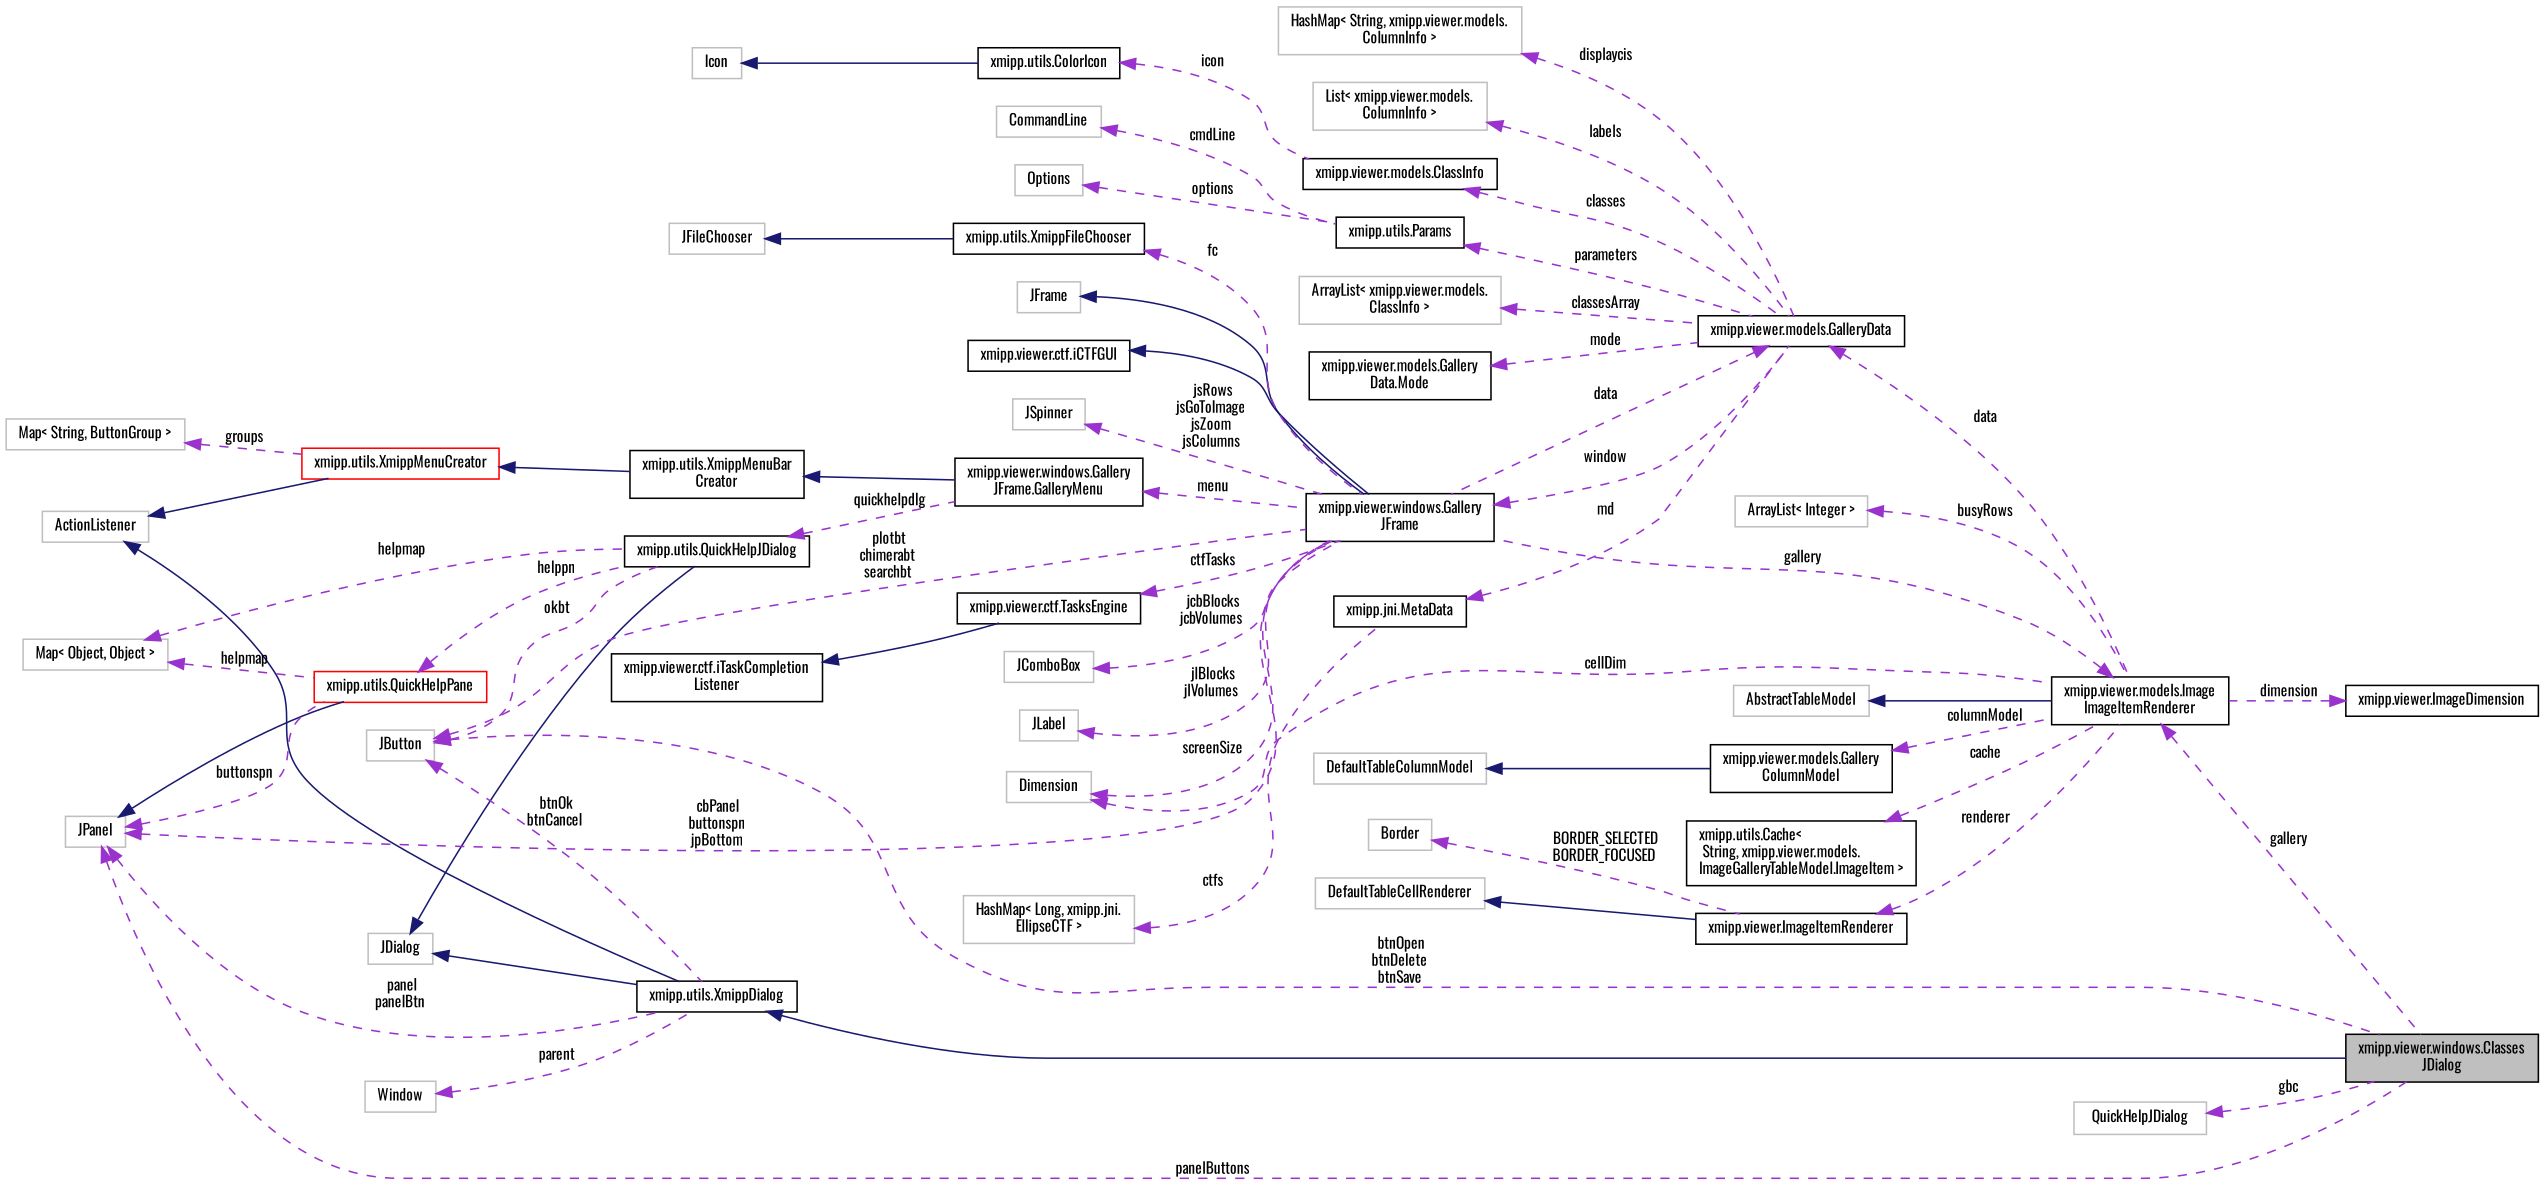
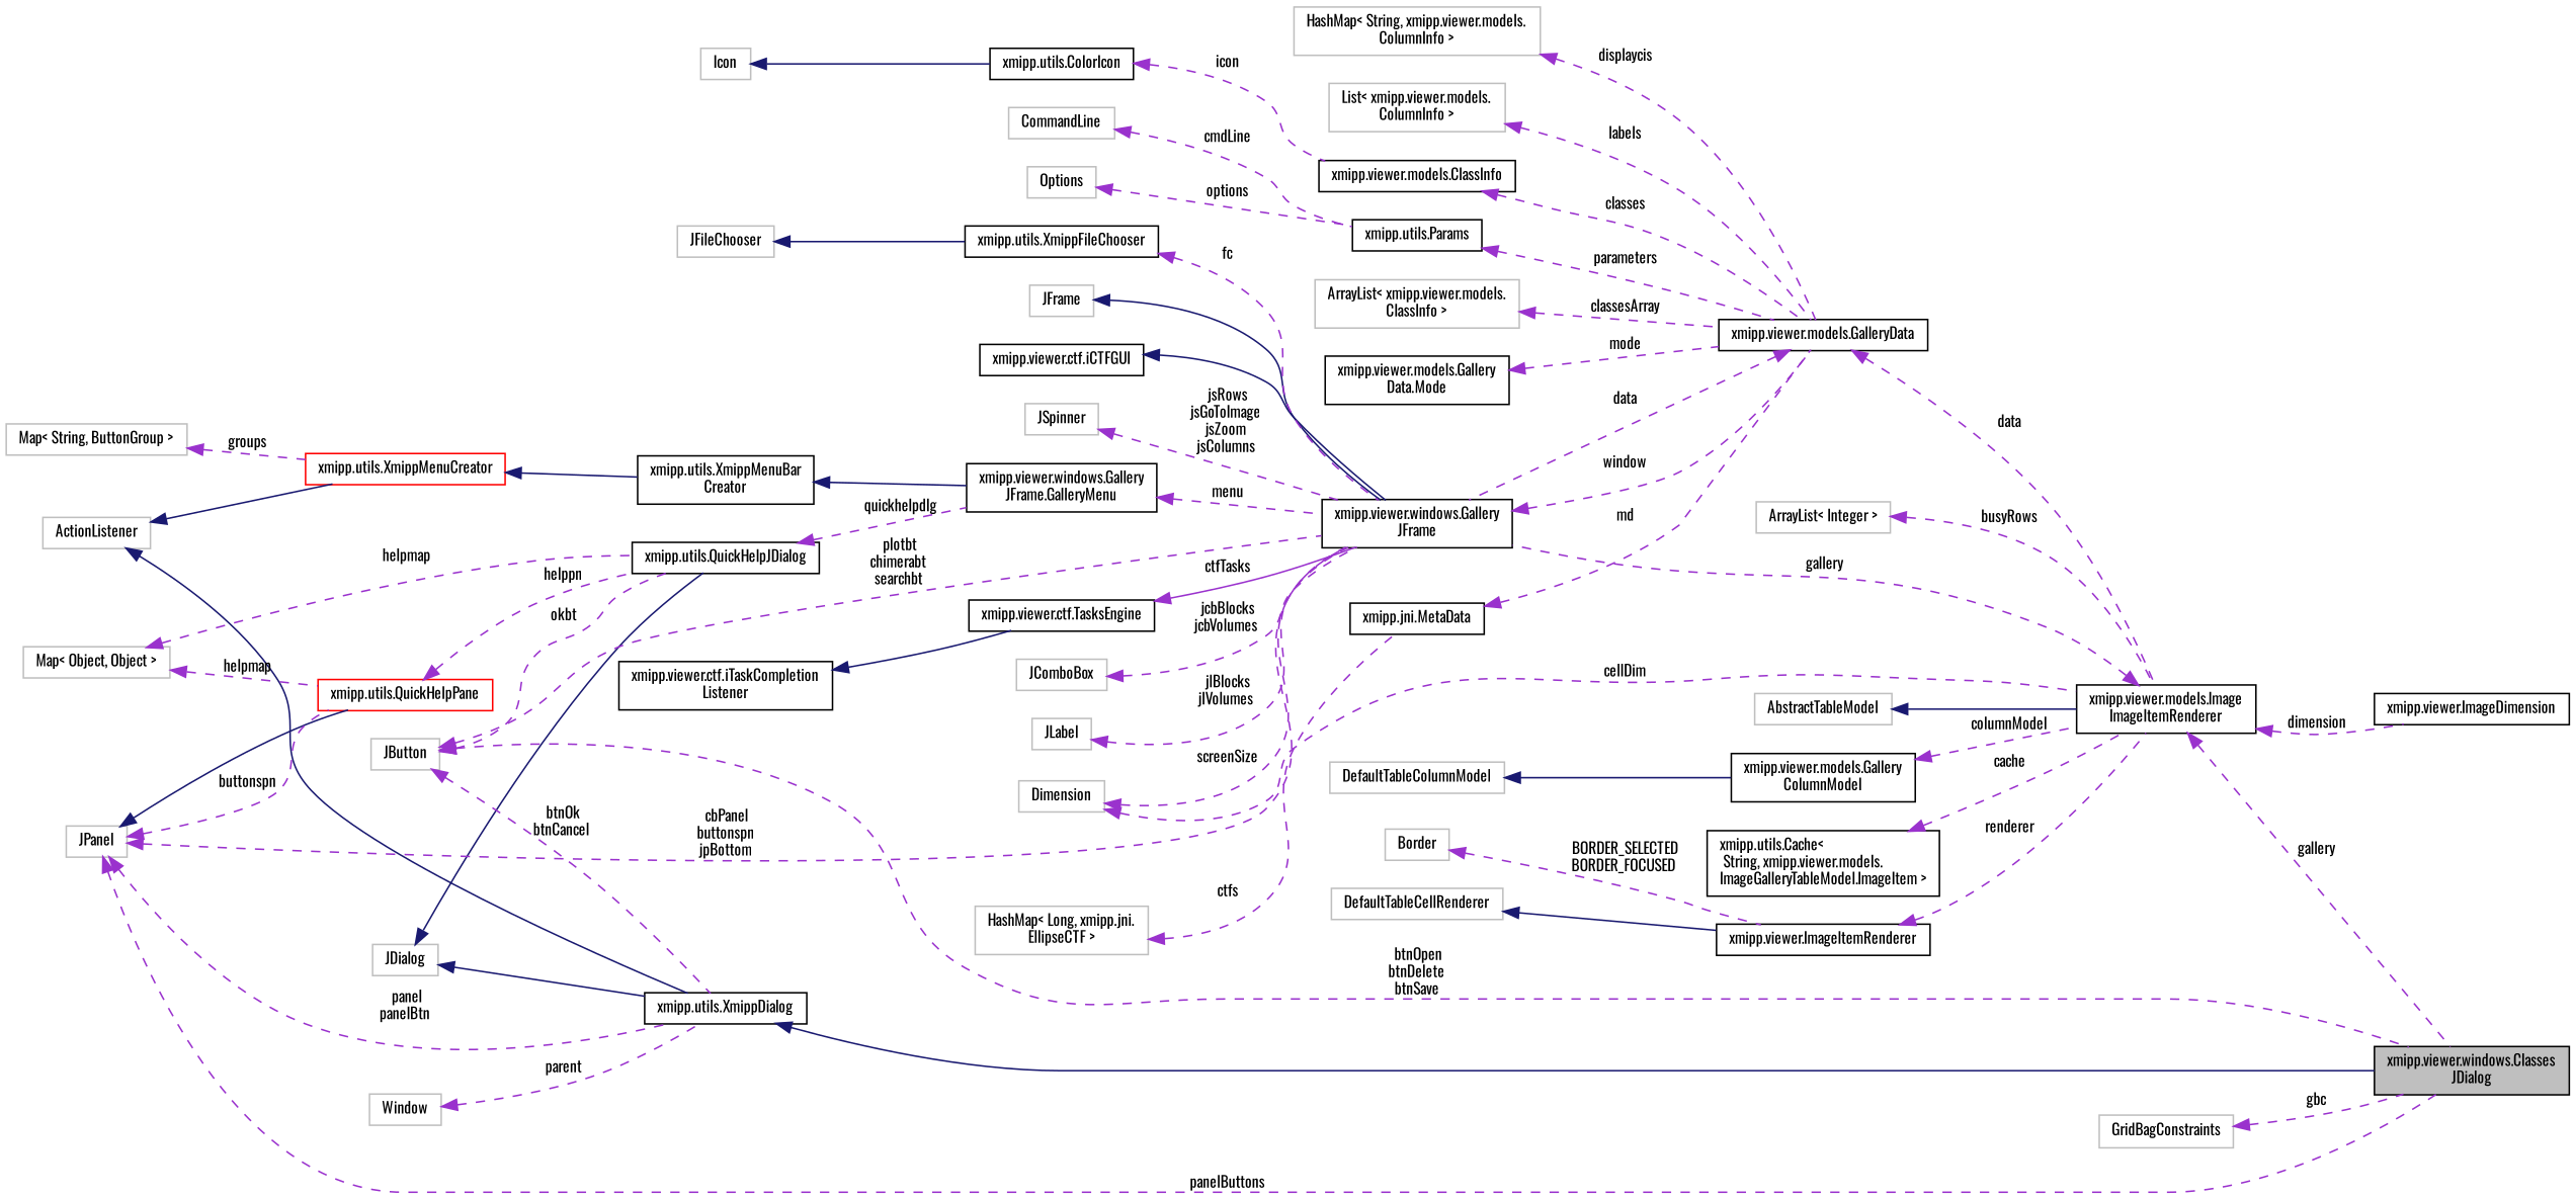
  digraph {
    fontname=Oswald
    rankdir=LR
    node [color=grey75 fillcolor=white fontname=Oswald fontsize=10 shape=record style=filled]
    edge [color=darkorchid3 dir=back fontname=Oswald fontsize=10 labelfontname=Helvetica labelfontsize=10 style=dashed]
    n1 [color=black fillcolor=grey75 fontcolor=black height=0.2 label="xmipp.viewer.windows.Classes\lJDialog" width=0.4]
    n2 [color=black height=0.2 label="xmipp.utils.XmippDialog" width=0.4]
    n3 [height=0.2 label=JDialog width=0.4]
    n4 [color=black height=0.2 label="xmipp.utils.QuickHelpJDialog" width=0.4]
    n5 [color=black height=0.2 label="xmipp.viewer.windows.Gallery\lJFrame.GalleryMenu" width=0.4]
    n6 [height=0.2 label=ActionListener width=0.4]
    n7 [color=red height=0.2 label="xmipp.utils.XmippMenuCreator" width=0.4]
    n8 [color=black height=0.2 label="xmipp.utils.XmippMenuBar\lCreator" width=0.4]
    n9 [height=0.2 label=JButton width=0.4]
    n10 [color=black height=0.2 label="xmipp.viewer.windows.Gallery\lJFrame" width=0.4]
    n11 [color=black height=0.2 label="xmipp.viewer.models.GalleryData" width=0.4]
    n12 [height=0.2 label=Window width=0.4]
    n13 [height=0.2 label=JPanel width=0.4]
    n14 [color=red height=0.2 label="xmipp.utils.QuickHelpPane" width=0.4]
-   n15 [height=0.2 label=QuickHelpJDialog width=0.4]
+   n15 [height=0.2 label=GridBagConstraints width=0.4]
    n16 [color=black height=0.2 label="xmipp.viewer.models.Image\lImageItemRenderer" width=0.4]
    n17 [height=0.2 label=AbstractTableModel width=0.4]
    n18 [color=black height=0.2 label="xmipp.viewer.models.Gallery\lColumnModel" width=0.4]
    n19 [height=0.2 label=DefaultTableColumnModel width=0.4]
    n20 [color=black height=0.2 label="xmipp.utils.Cache\<\l String, xmipp.viewer.models.\lImageGalleryTableModel.ImageItem \>" width=0.4]
    n21 [color=black height=0.2 label="xmipp.viewer.ImageDimension" width=0.4]
    n22 [color=black height=0.2 label="xmipp.viewer.ImageItemRenderer" width=0.4]
    n23 [height=0.2 label=DefaultTableCellRenderer width=0.4]
    n24 [height=0.2 label=Border width=0.4]
    n25 [height=0.2 label="ArrayList\< Integer \>" width=0.4]
    n26 [height=0.2 label=Dimension width=0.4]
    n27 [height=0.2 label="HashMap\< String, xmipp.viewer.models.\lColumnInfo \>" width=0.4]
    n28 [height=0.2 label=JFrame width=0.4]
    n29 [color=black height=0.2 label="xmipp.viewer.ctf.iCTFGUI" width=0.4]
    n30 [height=0.2 label=JSpinner width=0.4]
    n31 [color=black height=0.2 label="xmipp.utils.XmippFileChooser" width=0.4]
    n32 [height=0.2 label=JFileChooser width=0.4]
    n33 [color=black height=0.2 label="xmipp.viewer.ctf.TasksEngine" width=0.4]
    n34 [color=black height=0.2 label="xmipp.viewer.ctf.iTaskCompletion\lListener" width=0.4]
    n35 [height=0.2 label=JComboBox width=0.4]
    n36 [height=0.2 label=JLabel width=0.4]
    n37 [height=0.2 label="Map\< String, ButtonGroup \>" width=0.4]
    n38 [height=0.2 label="Map\< Object, Object \>" width=0.4]
    n39 [height=0.2 label="List\< xmipp.viewer.models.\lColumnInfo \>" width=0.4]
    n40 [color=black height=0.2 label="xmipp.jni.MetaData" width=0.4]
    n41 [height=0.2 label="HashMap\< Long, xmipp.jni.\lEllipseCTF \>" width=0.4]
    n42 [color=black height=0.2 label="xmipp.viewer.models.ClassInfo" width=0.4]
    n43 [color=black height=0.2 label="xmipp.utils.ColorIcon" width=0.4]
    n44 [height=0.2 label=Icon width=0.4]
    n45 [height=0.2 label="ArrayList\< xmipp.viewer.models.\lClassInfo \>" width=0.4]
    n46 [color=black height=0.2 label="xmipp.viewer.models.Gallery\lData.Mode" width=0.4]
    n47 [color=black height=0.2 label="xmipp.utils.Params" width=0.4]
    n48 [height=0.2 label=Options width=0.4]
    n49 [height=0.2 label=CommandLine width=0.4]
    n2 -> n1 [color=midnightblue style=solid]
    n3 -> n2 [color=midnightblue style=solid]
    n3 -> n4 [color=midnightblue style=solid]
    n4 -> n5 [label=" quickhelpdlg"]
    n5 -> n10 [label=" menu"]
    n6 -> n2 [color=midnightblue style=solid]
    n6 -> n7 [color=midnightblue style=solid]
    n7 -> n8 [color=midnightblue style=solid]
    n8 -> n5 [color=midnightblue style=solid]
    n9 -> n1 [label=" btnOpen\nbtnDelete\nbtnSave"]
    n9 -> n2 [label=" btnOk\nbtnCancel"]
    n9 -> n4 [label=" okbt"]
    n9 -> n10 [label=" plotbt\nchimerabt\nsearchbt"]
    n10 -> n11 [label=" window"]
    n11 -> n10 [label=" data"]
    n11 -> n16 [label=" data"]
    n12 -> n2 [label=" parent"]
    n13 -> n1 [label=" panelButtons"]
    n13 -> n2 [label=" panel\npanelBtn"]
    n13 -> n10 [label=" cbPanel\nbuttonspn\njpBottom"]
    n13 -> n14 [color=midnightblue style=solid]
    n13 -> n14 [label=" buttonspn"]
    n14 -> n4 [label=" helppn"]
    n15 -> n1 [label=" gbc"]
    n16 -> n1 [label=" gallery"]
    n16 -> n10 [label=" gallery"]
    n17 -> n16 [color=midnightblue style=solid]
    n18 -> n16 [label=" columnModel"]
    n19 -> n18 [color=midnightblue style=solid]
    n20 -> n16 [label=" cache"]
-   n21 -> n16 [label=" dimension"]
+   n16 -> n21 [label=" dimension"]
    n22 -> n16 [label=" renderer"]
    n23 -> n22 [color=midnightblue style=solid]
    n24 -> n22 [label=" BORDER_SELECTED\nBORDER_FOCUSED"]
    n25 -> n16 [label=" busyRows"]
    n26 -> n10 [label=" screenSize"]
    n26 -> n16 [label=" cellDim"]
    n27 -> n11 [label=" displaycis"]
    n28 -> n10 [color=midnightblue style=solid]
    n29 -> n10 [color=midnightblue style=solid]
    n30 -> n10 [label=" jsRows\njsGoToImage\njsZoom\njsColumns"]
    n31 -> n10 [label=" fc"]
    n32 -> n31 [color=midnightblue style=solid]
-   n33 -> n10 [label=" ctfTasks"]
+   n33 -> n10 [label=" ctfTasks" style=solid]
    n34 -> n33 [color=midnightblue style=solid]
    n35 -> n10 [label=" jcbBlocks\njcbVolumes"]
    n36 -> n10 [label=" jlBlocks\njlVolumes"]
    n37 -> n7 [label=" groups"]
    n38 -> n4 [label=" helpmap"]
    n38 -> n14 [label=" helpmap"]
    n39 -> n11 [label=" labels"]
    n40 -> n11 [label=" md"]
    n41 -> n40 [label=" ctfs"]
    n42 -> n11 [label=" classes"]
    n43 -> n42 [label=" icon"]
    n44 -> n43 [color=midnightblue style=solid]
    n45 -> n11 [label=" classesArray"]
    n46 -> n11 [label=" mode"]
    n47 -> n11 [label=" parameters"]
    n48 -> n47 [label=" options"]
    n49 -> n47 [label=" cmdLine"]
  }
